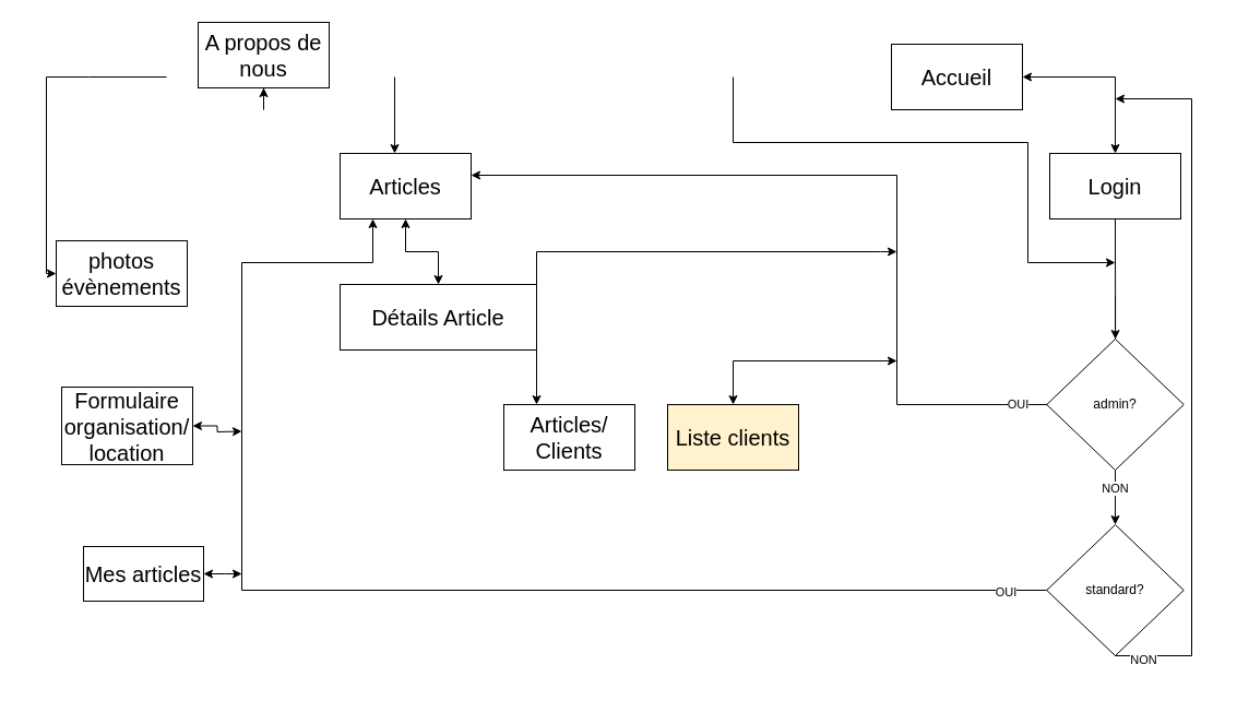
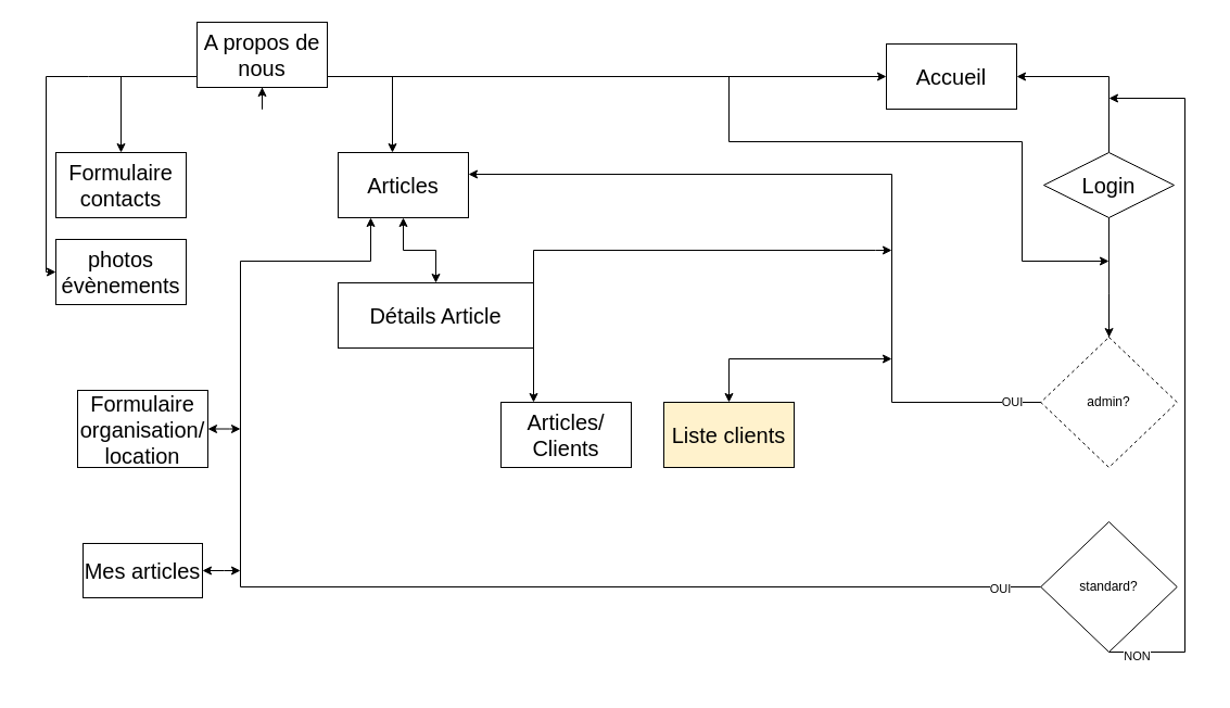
  <mxCell id="0" />
  <mxCell id="1" parent="0" />
- <mxCell id="3" style="edgeStyle=orthogonalEdgeStyle;rounded=0;orthogonalLoop=1;jettySize=auto;html=1;startArrow=classic;startFill=1;endArrow=classic;endFill=1;" parent="1" source="4" target="5" edge="1"><mxGeometry relative="1" as="geometry" /></mxCell>
+ <mxCell id="2" style="edgeStyle=orthogonalEdgeStyle;rounded=0;orthogonalLoop=1;jettySize=auto;html=1;startArrow=classic;startFill=1;" parent="1" source="4" target="14" edge="1"><mxGeometry relative="1" as="geometry" /></mxCell>
+ <mxCell id="3" style="edgeStyle=orthogonalEdgeStyle;rounded=0;orthogonalLoop=1;jettySize=auto;html=1;startArrow=classic;startFill=1;endArrow=none;endFill=1;" parent="1" source="4" target="5" edge="1"><mxGeometry relative="1" as="geometry" /></mxCell>
  <mxCell id="4" value="Accueil" style="rounded=0;whiteSpace=wrap;html=1;fontSize=20;" parent="1" vertex="1"><mxGeometry x="816" y="40" width="120" height="60" as="geometry" /></mxCell>
- <mxCell id="5" value="Login" style="rounded=0;whiteSpace=wrap;html=1;fontSize=20;" parent="1" vertex="1"><mxGeometry x="961" y="140" width="120" height="60" as="geometry" /></mxCell>
+ <mxCell id="5" value="Login" style="rhombus;whiteSpace=wrap;html=1;fontSize=20;" parent="1" vertex="1"><mxGeometry x="961" y="140" width="120" height="60" as="geometry" /></mxCell>
  <mxCell id="6" style="edgeStyle=orthogonalEdgeStyle;rounded=0;orthogonalLoop=1;jettySize=auto;html=1;startArrow=classic;startFill=1;startSize=6;sourcePerimeterSpacing=0;endArrow=classic;endFill=1;endSize=6;targetPerimeterSpacing=0;strokeWidth=1;" parent="1" source="7" edge="1"><mxGeometry relative="1" as="geometry"><mxPoint x="221" y="525" as="targetPoint" /></mxGeometry></mxCell>
  <mxCell id="7" value="Mes articles" style="rounded=0;whiteSpace=wrap;html=1;fontSize=20;" parent="1" vertex="1"><mxGeometry x="76" y="500" width="110" height="50" as="geometry" /></mxCell>
  <mxCell id="8" style="edgeStyle=orthogonalEdgeStyle;rounded=0;orthogonalLoop=1;jettySize=auto;html=1;entryX=0.5;entryY=0;entryDx=0;entryDy=0;startArrow=classic;startFill=1;endArrow=classic;endFill=1;" parent="1" source="10" target="13" edge="1"><mxGeometry relative="1" as="geometry" /></mxCell>
  <mxCell id="9" style="edgeStyle=orthogonalEdgeStyle;rounded=0;orthogonalLoop=1;jettySize=auto;html=1;startArrow=none;startFill=0;startSize=6;sourcePerimeterSpacing=0;endArrow=classic;endFill=1;endSize=6;targetPerimeterSpacing=0;strokeWidth=1;" parent="1" edge="1"><mxGeometry relative="1" as="geometry"><mxPoint x="1021" y="240" as="targetPoint" /><mxPoint x="671" y="70" as="sourcePoint" /><Array as="points"><mxPoint x="671" y="130" /><mxPoint x="941" y="130" /><mxPoint x="941" y="240" /></Array></mxGeometry></mxCell>
  <mxCell id="10" value="Articles" style="rounded=0;whiteSpace=wrap;html=1;fontSize=20;" parent="1" vertex="1"><mxGeometry x="311" y="140" width="120" height="60" as="geometry" /></mxCell>
  <mxCell id="11" style="edgeStyle=orthogonalEdgeStyle;rounded=0;orthogonalLoop=1;jettySize=auto;html=1;startArrow=classic;startFill=1;endArrow=none;endFill=0;" parent="1" source="12" edge="1"><mxGeometry relative="1" as="geometry"><mxPoint x="241" y="70" as="targetPoint" /></mxGeometry></mxCell>
  <mxCell id="12" value="A propos de nous" style="rounded=0;whiteSpace=wrap;html=1;fontSize=20;" parent="1" vertex="1"><mxGeometry x="181" y="20" width="120" height="60" as="geometry" /></mxCell>
  <mxCell id="13" value="Détails Article" style="rounded=0;whiteSpace=wrap;html=1;fontSize=20;" parent="1" vertex="1"><mxGeometry x="311" y="260" width="180" height="60" as="geometry" /></mxCell>
+ <mxCell id="14" value="Formulaire contacts" style="rounded=0;whiteSpace=wrap;html=1;fontSize=20;" parent="1" vertex="1"><mxGeometry x="51" y="140" width="120" height="60" as="geometry" /></mxCell>
  <mxCell id="15" style="edgeStyle=orthogonalEdgeStyle;rounded=0;orthogonalLoop=1;jettySize=auto;html=1;startArrow=classic;startFill=1;startSize=6;sourcePerimeterSpacing=0;endArrow=classic;endFill=1;endSize=6;targetPerimeterSpacing=0;strokeWidth=1;" parent="1" edge="1"><mxGeometry relative="1" as="geometry"><mxPoint x="821" y="330" as="targetPoint" /><mxPoint x="670.999" y="370" as="sourcePoint" /><Array as="points"><mxPoint x="670.94" y="330" /></Array></mxGeometry></mxCell>
  <mxCell id="16" value="Liste clients" style="rounded=0;whiteSpace=wrap;html=1;fontSize=20;fillColor=#fff2cc;" parent="1" vertex="1"><mxGeometry x="611" y="370" width="120" height="60" as="geometry" /></mxCell>
  <mxCell id="17" style="edgeStyle=orthogonalEdgeStyle;rounded=0;orthogonalLoop=1;jettySize=auto;html=1;startArrow=classic;startFill=1;startSize=6;sourcePerimeterSpacing=0;endArrow=classic;endFill=1;endSize=6;targetPerimeterSpacing=0;strokeWidth=1;" parent="1" source="18" edge="1"><mxGeometry relative="1" as="geometry"><mxPoint x="221" y="394.5" as="targetPoint" /></mxGeometry></mxCell>
- <mxCell id="18" value="Formulaire organisation/&lt;br&gt;location" style="rounded=0;whiteSpace=wrap;html=1;fontSize=20;" parent="1" vertex="1"><mxGeometry x="56" y="354" width="120" height="71" as="geometry" /></mxCell>
+ <mxCell id="18" value="Formulaire organisation/&lt;br&gt;location" style="rounded=0;whiteSpace=wrap;html=1;fontSize=20;" parent="1" vertex="1"><mxGeometry x="71" y="359" width="120" height="71" as="geometry" /></mxCell>
  <mxCell id="19" style="edgeStyle=orthogonalEdgeStyle;rounded=0;orthogonalLoop=1;jettySize=auto;html=1;startArrow=classic;startFill=1;startSize=6;sourcePerimeterSpacing=0;endArrow=classic;endFill=1;endSize=6;targetPerimeterSpacing=0;strokeWidth=1;" parent="1" source="20" edge="1"><mxGeometry relative="1" as="geometry"><mxPoint x="821" y="230" as="targetPoint" /><Array as="points"><mxPoint x="491" y="230" /><mxPoint x="806" y="230" /></Array></mxGeometry></mxCell>
  <mxCell id="20" value="Articles/&lt;br&gt;Clients" style="rounded=0;whiteSpace=wrap;html=1;fontSize=20;" parent="1" vertex="1"><mxGeometry x="461" y="370" width="120" height="60" as="geometry" /></mxCell>
  <mxCell id="21" style="edgeStyle=orthogonalEdgeStyle;rounded=0;orthogonalLoop=1;jettySize=auto;html=1;startArrow=classic;startFill=1;endArrow=none;endFill=0;" parent="1" edge="1"><mxGeometry relative="1" as="geometry"><mxPoint x="361" y="70" as="targetPoint" /><mxPoint x="361" y="140" as="sourcePoint" /></mxGeometry></mxCell>
  <mxCell id="22" style="edgeStyle=orthogonalEdgeStyle;rounded=0;orthogonalLoop=1;jettySize=auto;html=1;entryX=0.5;entryY=1;entryDx=0;entryDy=0;startArrow=classic;startFill=1;startSize=6;sourcePerimeterSpacing=0;endArrow=none;endFill=0;endSize=6;targetPerimeterSpacing=0;strokeWidth=1;" parent="1" source="27" target="5" edge="1"><mxGeometry relative="1" as="geometry"><Array as="points"><mxPoint x="1021" y="270" /><mxPoint x="1021" y="270" /></Array></mxGeometry></mxCell>
  <mxCell id="23" style="edgeStyle=orthogonalEdgeStyle;rounded=0;orthogonalLoop=1;jettySize=auto;html=1;startArrow=none;startFill=0;startSize=6;sourcePerimeterSpacing=0;endArrow=classic;endFill=1;endSize=6;targetPerimeterSpacing=0;strokeWidth=1;" parent="1" target="10" edge="1"><mxGeometry relative="1" as="geometry"><mxPoint x="1021" y="270" as="sourcePoint" /><mxPoint x="861" y="185" as="targetPoint" /><Array as="points"><mxPoint x="1021" y="370" /><mxPoint x="821" y="370" /><mxPoint x="821" y="160" /></Array></mxGeometry></mxCell>
  <mxCell id="24" value="OUI" style="edgeLabel;html=1;align=center;verticalAlign=middle;resizable=0;points=[];" parent="23" vertex="1" connectable="0"><mxGeometry x="-0.888" y="2" relative="1" as="geometry"><mxPoint x="-92" y="49.41" as="offset" /></mxGeometry></mxCell>
- <mxCell id="25" style="edgeStyle=orthogonalEdgeStyle;rounded=0;orthogonalLoop=1;jettySize=auto;html=1;startArrow=none;startFill=0;startSize=6;sourcePerimeterSpacing=0;endArrow=classic;endFill=1;endSize=6;targetPerimeterSpacing=0;strokeWidth=1;" parent="1" source="27" target="32" edge="1"><mxGeometry relative="1" as="geometry" /></mxCell>
- <mxCell id="26" value="NON" style="edgeLabel;html=1;align=center;verticalAlign=middle;resizable=0;points=[];" parent="25" vertex="1" connectable="0"><mxGeometry x="-0.347" y="-1" relative="1" as="geometry"><mxPoint as="offset" /></mxGeometry></mxCell>
- <mxCell id="27" value="admin?" style="rhombus;whiteSpace=wrap;html=1;" parent="1" vertex="1"><mxGeometry x="958.25" y="310" width="125.5" height="120" as="geometry" /></mxCell>
+ <mxCell id="27" value="admin?" style="rhombus;whiteSpace=wrap;html=1;dashed=1;" parent="1" vertex="1"><mxGeometry x="958.25" y="310" width="125.5" height="120" as="geometry" /></mxCell>
  <mxCell id="28" style="edgeStyle=orthogonalEdgeStyle;rounded=0;orthogonalLoop=1;jettySize=auto;html=1;startArrow=none;startFill=0;startSize=6;sourcePerimeterSpacing=0;endArrow=classic;endFill=1;endSize=6;targetPerimeterSpacing=0;strokeWidth=1;entryX=0.25;entryY=1;entryDx=0;entryDy=0;" parent="1" source="32" target="10" edge="1"><mxGeometry relative="1" as="geometry"><mxPoint x="501" y="370" as="targetPoint" /><Array as="points"><mxPoint x="221" y="540" /><mxPoint x="221" y="240" /><mxPoint x="341" y="240" /></Array></mxGeometry></mxCell>
  <mxCell id="29" value="OUI" style="edgeLabel;html=1;align=center;verticalAlign=middle;resizable=0;points=[];" parent="28" vertex="1" connectable="0"><mxGeometry x="-0.937" y="1" relative="1" as="geometry"><mxPoint as="offset" /></mxGeometry></mxCell>
  <mxCell id="30" style="edgeStyle=orthogonalEdgeStyle;rounded=0;orthogonalLoop=1;jettySize=auto;html=1;startArrow=none;startFill=0;startSize=6;sourcePerimeterSpacing=0;endArrow=classic;endFill=1;endSize=6;targetPerimeterSpacing=0;strokeWidth=1;exitX=0.5;exitY=1;exitDx=0;exitDy=0;" parent="1" source="32" edge="1"><mxGeometry relative="1" as="geometry"><mxPoint x="1021" y="90" as="targetPoint" /><Array as="points"><mxPoint x="1091" y="600" /><mxPoint x="1091" y="90" /></Array></mxGeometry></mxCell>
  <mxCell id="31" value="NON" style="edgeLabel;html=1;align=center;verticalAlign=middle;resizable=0;points=[];" parent="30" vertex="1" connectable="0"><mxGeometry x="-0.923" y="-3" relative="1" as="geometry"><mxPoint as="offset" /></mxGeometry></mxCell>
  <mxCell id="32" value="standard?" style="rhombus;whiteSpace=wrap;html=1;" parent="1" vertex="1"><mxGeometry x="958.25" y="480" width="125.5" height="120" as="geometry" /></mxCell>
  <mxCell id="33" style="edgeStyle=orthogonalEdgeStyle;rounded=0;orthogonalLoop=1;jettySize=auto;html=1;startArrow=none;startFill=0;startSize=6;sourcePerimeterSpacing=0;endArrow=none;endFill=0;endSize=6;targetPerimeterSpacing=0;strokeWidth=1;strokeColor=none;" parent="1" edge="1"><mxGeometry relative="1" as="geometry"><mxPoint x="21" y="570" as="targetPoint" /><mxPoint x="101" y="630" as="sourcePoint" /><Array as="points"><mxPoint x="20.94" y="630" /></Array></mxGeometry></mxCell>
  <mxCell id="34" style="edgeStyle=orthogonalEdgeStyle;rounded=0;orthogonalLoop=1;jettySize=auto;html=1;startArrow=none;startFill=0;startSize=6;sourcePerimeterSpacing=0;endArrow=none;endFill=0;endSize=6;targetPerimeterSpacing=0;strokeWidth=1;strokeColor=none;" parent="1" edge="1"><mxGeometry relative="1" as="geometry"><mxPoint x="1041" as="targetPoint" y="20" /><mxPoint x="1111" y="80" as="sourcePoint" /><Array as="points"><mxPoint x="1111" y="80" /><mxPoint x="1111" y="20" /></Array></mxGeometry></mxCell>
  <mxCell id="35" style="edgeStyle=orthogonalEdgeStyle;rounded=0;orthogonalLoop=1;jettySize=auto;html=1;endArrow=none;endFill=0;startArrow=classic;startFill=1;" edge="1" parent="1" source="36"><mxGeometry relative="1" as="geometry"><mxPoint x="152" y="70" as="targetPoint" /><Array as="points"><mxPoint x="42" y="250" /><mxPoint x="42" y="70" /><mxPoint x="81" y="70" /></Array></mxGeometry></mxCell>
  <mxCell id="36" value="photos évènements" style="rounded=0;whiteSpace=wrap;html=1;fontSize=20;" vertex="1" parent="1"><mxGeometry x="51" y="220" width="120" height="60" as="geometry" /></mxCell>
